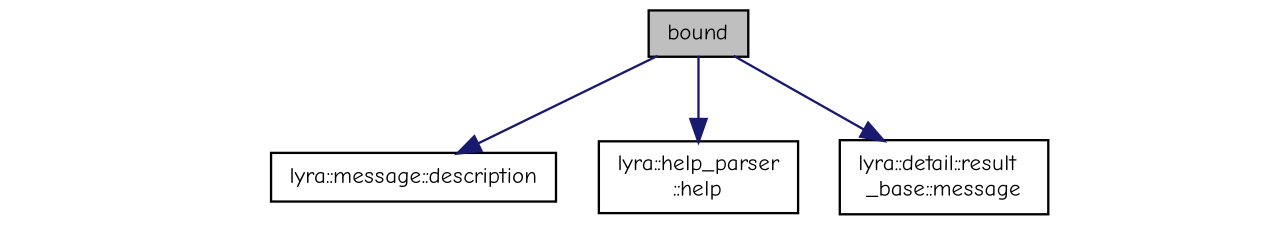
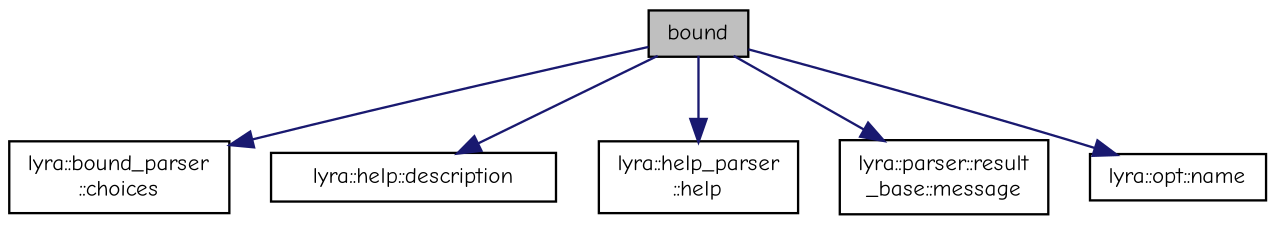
  digraph {
    fontname="Comic Neue"
    rankdir=TB
    node [color=black fillcolor=white fontname="Comic Neue" fontsize=10 shape=record style=filled]
    edge [color=midnightblue fontname="Comic Neue" fontsize=10 labelfontname=Helvetica labelfontsize=10 style=solid]
    n1 [fillcolor=grey75 fontcolor=black height=0.2 label=bound width=0.4]
-   n3 [height=0.2 label="lyra::message::description" width=0.4]
+   n2 [height=0.2 label="lyra::bound_parser\l::choices" width=0.4]
+   n3 [height=0.2 label="lyra::help::description" width=0.4]
    n4 [height=0.2 label="lyra::help_parser\l::help" width=0.4]
-   n5 [height=0.2 label="lyra::detail::result\l_base::message" width=0.4]
+   n5 [height=0.2 label="lyra::parser::result\l_base::message" width=0.4]
+   n6 [height=0.2 label="lyra::opt::name" width=0.4]
+   n1 -> n2
    n1 -> n3
    n1 -> n4
    n1 -> n5
+   n1 -> n6
  }
